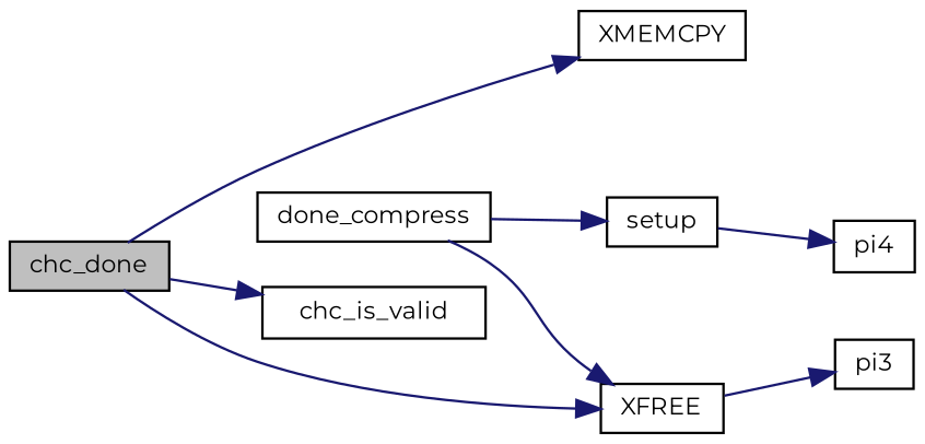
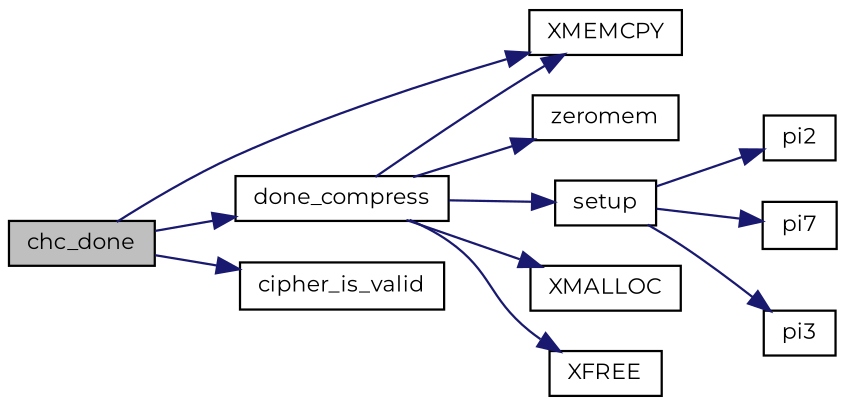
  digraph {
    fontname=Montserrat
    rankdir=LR
    node [color=black fillcolor=white fontname=Montserrat fontsize=10 shape=record style=filled]
    edge [color=midnightblue fontname=Montserrat fontsize=10 labelfontname=Helvetica labelfontsize=10 style=solid]
    n1 [fillcolor=grey75 fontcolor=black height=0.2 label=chc_done width=0.4]
    n2 [height=0.2 label=done_compress width=0.4]
    n3 [height=0.2 label=XMEMCPY width=0.4]
-   n4 [height=0.2 label=chc_is_valid width=0.4]
+   n4 [height=0.2 label=cipher_is_valid width=0.4]
+   n5 [height=0.2 label=zeromem width=0.4]
    n6 [height=0.2 label=setup width=0.4]
    n7 [height=0.2 label=XFREE width=0.4]
+   n8 [height=0.2 label=XMALLOC width=0.4]
+   n9 [height=0.2 label=pi2 width=0.4]
    n10 [height=0.2 label=pi3 width=0.4]
-   n11 [height=0.2 label=pi4 width=0.4]
-   n1 -> n7
+   n11 [height=0.2 label=pi7 width=0.4]
+   n1 -> n2
    n1 -> n3
    n1 -> n4
+   n2 -> n3
+   n2 -> n5
    n2 -> n6
    n2 -> n7
-   n7 -> n10
+   n2 -> n8
+   n6 -> n9
+   n6 -> n10
    n6 -> n11
  }
